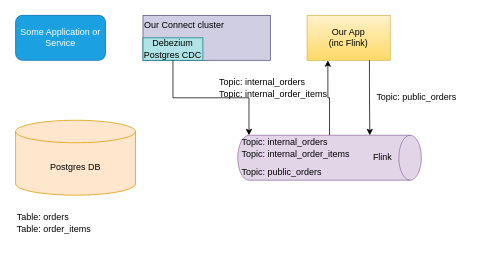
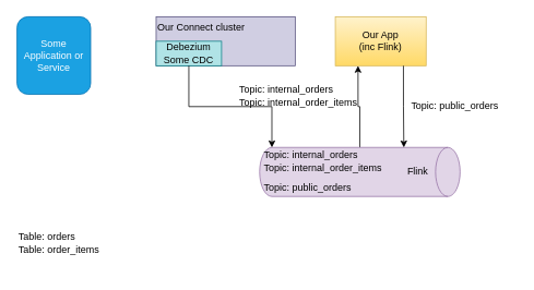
  <mxCell id="0" />
  <mxCell id="1" parent="0" />
- <mxCell id="2" value="Postgres DB" style="shape=cylinder3;whiteSpace=wrap;html=1;boundedLbl=1;backgroundOutline=1;size=15;fillColor=#ffe6cc;strokeColor=#d79b00;" vertex="1" parent="1"><mxGeometry x="20" y="160" width="160" height="100" as="geometry" /></mxCell>
- <mxCell id="3" value="Some Application or Service" style="rounded=1;whiteSpace=wrap;html=1;fillColor=#1ba1e2;fontColor=#ffffff;strokeColor=#006EAF;" vertex="1" parent="1"><mxGeometry x="20" y="20" width="120" height="60" as="geometry" /></mxCell>
+ <mxCell id="3" value="Some Application or Service" style="rounded=1;whiteSpace=wrap;html=1;fillColor=#1ba1e2;fontColor=#ffffff;strokeColor=#006EAF;" vertex="1" parent="1"><mxGeometry x="20" y="20" width="90" height="95" as="geometry" /></mxCell>
  <mxCell id="4" value="Our Connect cluster" style="rounded=0;whiteSpace=wrap;html=1;verticalAlign=top;align=left;fillColor=#d0cee2;strokeColor=#56517e;" vertex="1" parent="1"><mxGeometry x="190" y="20" width="170" height="60" as="geometry" /></mxCell>
- <mxCell id="5" value="Debezium Postgres CDC" style="rounded=0;whiteSpace=wrap;html=1;fillColor=#b0e3e6;strokeColor=#0e8088;" vertex="1" parent="1"><mxGeometry x="190" y="50" width="80" height="30" as="geometry" /></mxCell>
+ <mxCell id="5" value="Debezium Some CDC" style="rounded=0;whiteSpace=wrap;html=1;fillColor=#b0e3e6;strokeColor=#0e8088;" vertex="1" parent="1"><mxGeometry x="190" y="50" width="80" height="30" as="geometry" /></mxCell>
  <mxCell id="6" style="edgeStyle=orthogonalEdgeStyle;rounded=0;orthogonalLoop=1;jettySize=auto;html=1;exitX=0;exitY=0.5;exitDx=0;exitDy=0;exitPerimeter=0;entryX=0.25;entryY=1;entryDx=0;entryDy=0;" edge="1" parent="1" source="7" target="10"><mxGeometry relative="1" as="geometry" /></mxCell>
  <mxCell id="7" value="" style="shape=cylinder3;whiteSpace=wrap;html=1;boundedLbl=1;backgroundOutline=1;size=15;rotation=90;fillColor=#e1d5e7;strokeColor=#9673a6;" vertex="1" parent="1"><mxGeometry x="409" y="87.5" width="60" height="245" as="geometry" /></mxCell>
  <mxCell id="8" value="Flink" style="text;html=1;align=center;verticalAlign=middle;whiteSpace=wrap;rounded=0;" vertex="1" parent="1"><mxGeometry x="480" y="195" width="60" height="30" as="geometry" /></mxCell>
  <mxCell id="9" style="edgeStyle=orthogonalEdgeStyle;rounded=0;orthogonalLoop=1;jettySize=auto;html=1;exitX=0.5;exitY=1;exitDx=0;exitDy=0;entryX=0;entryY=1;entryDx=0;entryDy=-15;entryPerimeter=0;" edge="1" parent="1" source="5" target="7"><mxGeometry relative="1" as="geometry" /></mxCell>
  <mxCell id="10" value="Our App&lt;div&gt;(inc Flink)&lt;/div&gt;" style="whiteSpace=wrap;html=1;fillColor=#fff2cc;strokeColor=#d6b656;gradientColor=#ffd966;rounded=0;" vertex="1" parent="1"><mxGeometry x="409" y="20" width="111" height="60" as="geometry" /></mxCell>
  <mxCell id="11" style="edgeStyle=orthogonalEdgeStyle;rounded=0;orthogonalLoop=1;jettySize=auto;html=1;exitX=0.75;exitY=1;exitDx=0;exitDy=0;entryX=0;entryY=0;entryDx=0;entryDy=68.75;entryPerimeter=0;" edge="1" parent="1" source="10" target="7"><mxGeometry relative="1" as="geometry" /></mxCell>
  <mxCell id="12" value="Topic: internal_orders" style="text;html=1;align=left;verticalAlign=middle;whiteSpace=wrap;rounded=0;" vertex="1" parent="1"><mxGeometry x="320" y="180" width="130" height="20" as="geometry" /></mxCell>
  <mxCell id="13" value="Topic: public_orders" style="text;html=1;align=left;verticalAlign=middle;whiteSpace=wrap;rounded=0;" vertex="1" parent="1"><mxGeometry x="320" y="220" width="130" height="20" as="geometry" /></mxCell>
  <mxCell id="14" value="Topic: internal_order_items" style="text;html=1;align=left;verticalAlign=middle;whiteSpace=wrap;rounded=0;" vertex="1" parent="1"><mxGeometry x="320" y="195" width="150" height="20" as="geometry" /></mxCell>
  <mxCell id="15" value="Topic: public_orders" style="text;html=1;align=left;verticalAlign=middle;whiteSpace=wrap;rounded=0;" vertex="1" parent="1"><mxGeometry x="500" y="120" width="130" height="20" as="geometry" /></mxCell>
  <mxCell id="16" value="Topic: internal_orders" style="text;html=1;align=left;verticalAlign=middle;whiteSpace=wrap;rounded=0;" vertex="1" parent="1"><mxGeometry x="290" y="100" width="130" height="20" as="geometry" /></mxCell>
  <mxCell id="17" value="Topic: internal_order_items" style="text;html=1;align=left;verticalAlign=middle;whiteSpace=wrap;rounded=0;" vertex="1" parent="1"><mxGeometry x="290" y="115" width="150" height="20" as="geometry" /></mxCell>
  <mxCell id="18" value="Table: orders" style="text;html=1;align=left;verticalAlign=middle;whiteSpace=wrap;rounded=0;" vertex="1" parent="1"><mxGeometry x="20" y="280" width="130" height="20" as="geometry" /></mxCell>
  <mxCell id="19" value="Table:&amp;nbsp;&lt;span style=&quot;background-color: initial;&quot;&gt;order_items&lt;/span&gt;" style="text;html=1;align=left;verticalAlign=middle;whiteSpace=wrap;rounded=0;" vertex="1" parent="1"><mxGeometry x="20" y="295" width="150" height="20" as="geometry" /></mxCell>
